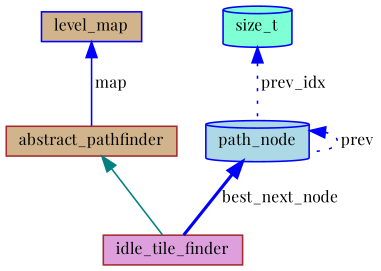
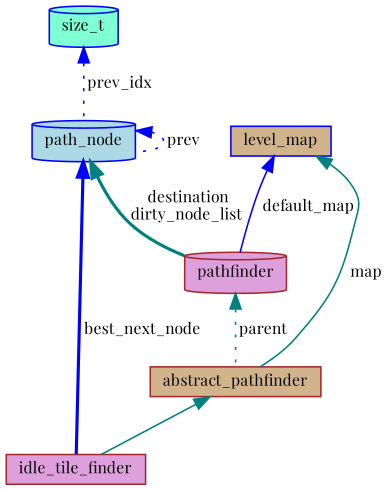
  digraph {
    fontname="Playfair Display"
    node [color=brown fillcolor=plum fontname="Playfair Display" fontsize=10 shape=box style=filled]
    edge [color=blue dir=back fontname="Playfair Display" fontsize=10 labelfontname=Helvetica labelfontsize=10 style=solid]
    n1 [fontcolor=black height=0.2 label=idle_tile_finder width=0.4]
    n2 [fillcolor=tan height=0.2 label=abstract_pathfinder width=0.4]
+   n3 [height=0.2 label=pathfinder shape=cylinder width=0.4]
    n4 [color=blue fillcolor=lightblue height=0.2 label=path_node shape=cylinder width=0.4]
    n5 [color=blue fillcolor=aquamarine height=0.2 label=size_t shape=cylinder width=0.4]
    n6 [color=blue fillcolor=tan height=0.2 label=level_map width=0.4]
    n2 -> n1 [color=teal]
+   n3 -> n2 [color=teal label=" parent" style=dotted]
    n4 -> n1 [label=" best_next_node" style=bold]
+   n4 -> n3 [color=teal label=" destination\ndirty_node_list" style=bold]
    n4 -> n4 [label=" prev" style=dotted]
    n5 -> n4 [label=" prev_idx" style=dotted]
-   n6 -> n2 [label=" map"]
+   n6 -> n2 [color=teal label=" map"]
+   n6 -> n3 [label=" default_map"]
  }
